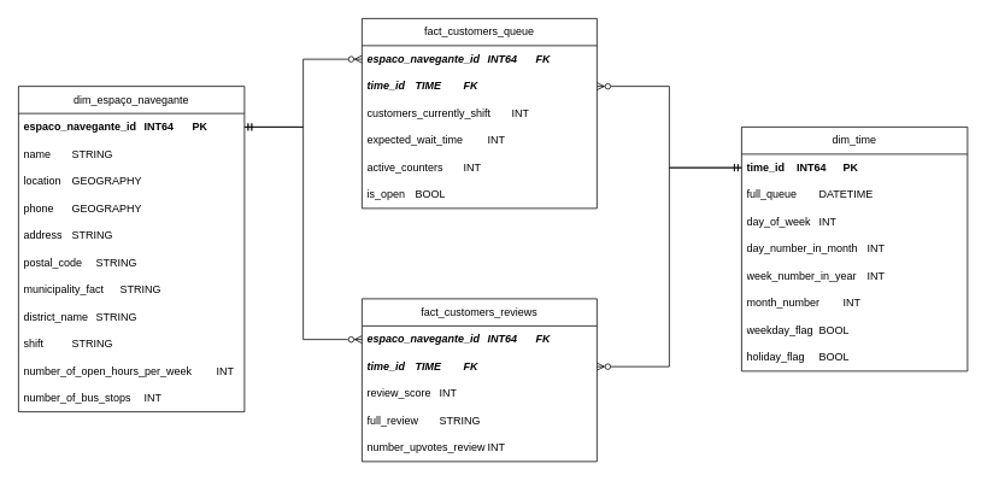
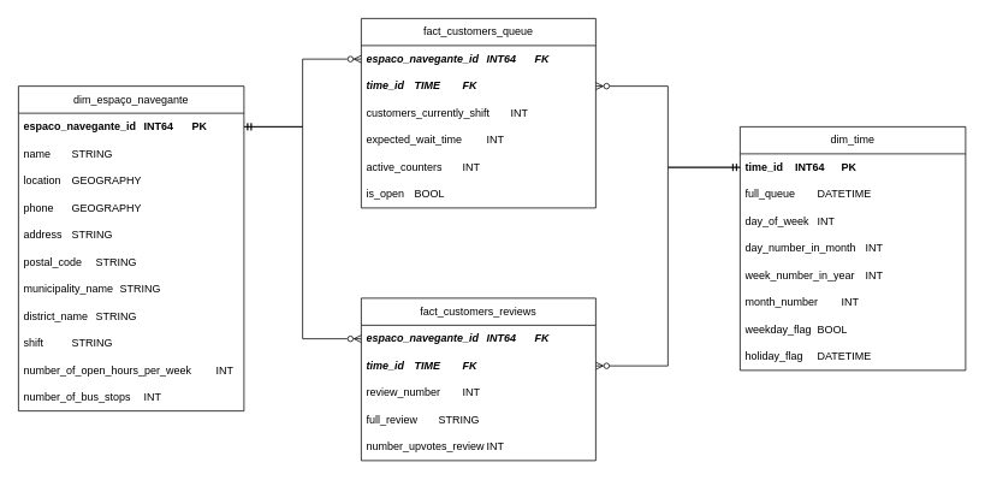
  <mxCell id="0" />
  <mxCell id="1" parent="0" />
  <mxCell id="2" value="dim_espaço_navegante" style="swimlane;fontStyle=0;childLayout=stackLayout;horizontal=1;startSize=30;horizontalStack=0;resizeParent=1;resizeParentMax=0;resizeLast=0;collapsible=1;marginBottom=0;whiteSpace=wrap;html=1;" parent="1" vertex="1"><mxGeometry x="20" y="95" width="250" height="360" as="geometry" /></mxCell>
  <mxCell id="3" value="&lt;b&gt;espaco_navegante_id&lt;span style=&quot;white-space: pre;&quot;&gt;&#09;&lt;/span&gt;INT64&lt;span style=&quot;white-space: pre;&quot;&gt;&#09;&lt;/span&gt;PK&lt;/b&gt;" style="text;strokeColor=none;fillColor=none;align=left;verticalAlign=middle;spacingLeft=4;spacingRight=4;overflow=hidden;points=[[0,0.5],[1,0.5]];portConstraint=eastwest;rotatable=0;whiteSpace=wrap;html=1;" parent="2" vertex="1"><mxGeometry y="30" width="250" height="30" as="geometry" /></mxCell>
  <mxCell id="4" value="name&lt;span style=&quot;white-space: pre;&quot;&gt;&#09;&lt;/span&gt;STRING" style="text;strokeColor=none;fillColor=none;align=left;verticalAlign=middle;spacingLeft=4;spacingRight=4;overflow=hidden;points=[[0,0.5],[1,0.5]];portConstraint=eastwest;rotatable=0;whiteSpace=wrap;html=1;" parent="2" vertex="1"><mxGeometry y="60" width="250" height="30" as="geometry" /></mxCell>
  <mxCell id="5" value="location&lt;span style=&quot;white-space: pre;&quot;&gt;&#09;&lt;/span&gt;GEOGRAPHY" style="text;strokeColor=none;fillColor=none;align=left;verticalAlign=middle;spacingLeft=4;spacingRight=4;overflow=hidden;points=[[0,0.5],[1,0.5]];portConstraint=eastwest;rotatable=0;whiteSpace=wrap;html=1;" parent="2" vertex="1"><mxGeometry y="90" width="250" height="30" as="geometry" /></mxCell>
  <mxCell id="6" value="phone&lt;span style=&quot;white-space: pre;&quot;&gt;&#09;&lt;/span&gt;GEOGRAPHY" style="text;strokeColor=none;fillColor=none;align=left;verticalAlign=middle;spacingLeft=4;spacingRight=4;overflow=hidden;points=[[0,0.5],[1,0.5]];portConstraint=eastwest;rotatable=0;whiteSpace=wrap;html=1;" parent="2" vertex="1"><mxGeometry y="120" width="250" height="30" as="geometry" /></mxCell>
  <mxCell id="7" value="address&lt;span style=&quot;white-space: pre;&quot;&gt;&#09;&lt;/span&gt;STRING" style="text;strokeColor=none;fillColor=none;align=left;verticalAlign=middle;spacingLeft=4;spacingRight=4;overflow=hidden;points=[[0,0.5],[1,0.5]];portConstraint=eastwest;rotatable=0;whiteSpace=wrap;html=1;" parent="2" vertex="1"><mxGeometry y="150" width="250" height="30" as="geometry" /></mxCell>
  <mxCell id="8" value="postal_code&lt;span style=&quot;white-space: pre;&quot;&gt;&#09;&lt;/span&gt;STRING" style="text;strokeColor=none;fillColor=none;align=left;verticalAlign=middle;spacingLeft=4;spacingRight=4;overflow=hidden;points=[[0,0.5],[1,0.5]];portConstraint=eastwest;rotatable=0;whiteSpace=wrap;html=1;" parent="2" vertex="1"><mxGeometry y="180" width="250" height="30" as="geometry" /></mxCell>
- <mxCell id="9" value="municipality_fact&lt;span style=&quot;white-space: pre;&quot;&gt;&#09;&lt;/span&gt;STRING" style="text;strokeColor=none;fillColor=none;align=left;verticalAlign=middle;spacingLeft=4;spacingRight=4;overflow=hidden;points=[[0,0.5],[1,0.5]];portConstraint=eastwest;rotatable=0;whiteSpace=wrap;html=1;" parent="2" vertex="1"><mxGeometry y="210" width="250" height="30" as="geometry" /></mxCell>
+ <mxCell id="9" value="municipality_name&lt;span style=&quot;white-space: pre;&quot;&gt;&#09;&lt;/span&gt;STRING" style="text;strokeColor=none;fillColor=none;align=left;verticalAlign=middle;spacingLeft=4;spacingRight=4;overflow=hidden;points=[[0,0.5],[1,0.5]];portConstraint=eastwest;rotatable=0;whiteSpace=wrap;html=1;" parent="2" vertex="1"><mxGeometry y="210" width="250" height="30" as="geometry" /></mxCell>
  <mxCell id="10" value="district_name&lt;span style=&quot;white-space: pre;&quot;&gt;&#09;&lt;/span&gt;STRING" style="text;strokeColor=none;fillColor=none;align=left;verticalAlign=middle;spacingLeft=4;spacingRight=4;overflow=hidden;points=[[0,0.5],[1,0.5]];portConstraint=eastwest;rotatable=0;whiteSpace=wrap;html=1;" parent="2" vertex="1"><mxGeometry y="240" width="250" height="30" as="geometry" /></mxCell>
  <mxCell id="11" value="shift&lt;span style=&quot;white-space: pre;&quot;&gt;&#09;&lt;/span&gt;&lt;span style=&quot;white-space: pre;&quot;&gt;&#09;&lt;/span&gt;STRING" style="text;strokeColor=none;fillColor=none;align=left;verticalAlign=middle;spacingLeft=4;spacingRight=4;overflow=hidden;points=[[0,0.5],[1,0.5]];portConstraint=eastwest;rotatable=0;whiteSpace=wrap;html=1;" parent="2" vertex="1"><mxGeometry y="270" width="250" height="30" as="geometry" /></mxCell>
  <mxCell id="12" value="number_of_open_hours_per_week&lt;span style=&quot;white-space: pre;&quot;&gt;&#09;&lt;/span&gt;INT" style="text;strokeColor=none;fillColor=none;align=left;verticalAlign=middle;spacingLeft=4;spacingRight=4;overflow=hidden;points=[[0,0.5],[1,0.5]];portConstraint=eastwest;rotatable=0;whiteSpace=wrap;html=1;" vertex="1" parent="2"><mxGeometry y="300" width="250" height="30" as="geometry" /></mxCell>
  <mxCell id="13" value="number_of_bus_stops&lt;span style=&quot;white-space: pre;&quot;&gt;&#09;&lt;/span&gt;INT" style="text;strokeColor=none;fillColor=none;align=left;verticalAlign=middle;spacingLeft=4;spacingRight=4;overflow=hidden;points=[[0,0.5],[1,0.5]];portConstraint=eastwest;rotatable=0;whiteSpace=wrap;html=1;" vertex="1" parent="2"><mxGeometry y="330" width="250" height="30" as="geometry" /></mxCell>
  <mxCell id="14" value="fact_customers_queue" style="swimlane;fontStyle=0;childLayout=stackLayout;horizontal=1;startSize=30;horizontalStack=0;resizeParent=1;resizeParentMax=0;resizeLast=0;collapsible=1;marginBottom=0;whiteSpace=wrap;html=1;" parent="1" vertex="1"><mxGeometry x="400" y="20" width="260" height="210" as="geometry" /></mxCell>
  <mxCell id="15" value="&lt;b&gt;&lt;i&gt;espaco_navegante_id&lt;span style=&quot;white-space: pre;&quot;&gt;&#09;&lt;/span&gt;INT64&lt;span style=&quot;white-space: pre;&quot;&gt;&#09;&lt;/span&gt;FK&lt;/i&gt;&lt;/b&gt;" style="text;strokeColor=none;fillColor=none;align=left;verticalAlign=middle;spacingLeft=4;spacingRight=4;overflow=hidden;points=[[0,0.5],[1,0.5]];portConstraint=eastwest;rotatable=0;whiteSpace=wrap;html=1;" parent="14" vertex="1"><mxGeometry y="30" width="260" height="30" as="geometry" /></mxCell>
  <mxCell id="16" value="&lt;b&gt;&lt;i&gt;time_id&lt;span style=&quot;white-space: pre;&quot;&gt;&#09;&lt;/span&gt;TIME&lt;span style=&quot;white-space: pre;&quot;&gt;&#09;&lt;/span&gt;FK&lt;/i&gt;&lt;/b&gt;" style="text;strokeColor=none;fillColor=none;align=left;verticalAlign=middle;spacingLeft=4;spacingRight=4;overflow=hidden;points=[[0,0.5],[1,0.5]];portConstraint=eastwest;rotatable=0;whiteSpace=wrap;html=1;" parent="14" vertex="1"><mxGeometry y="60" width="260" height="30" as="geometry" /></mxCell>
  <mxCell id="17" value="customers_currently_shift&lt;span style=&quot;white-space: pre;&quot;&gt;&#09;&lt;/span&gt;INT" style="text;strokeColor=none;fillColor=none;align=left;verticalAlign=middle;spacingLeft=4;spacingRight=4;overflow=hidden;points=[[0,0.5],[1,0.5]];portConstraint=eastwest;rotatable=0;whiteSpace=wrap;html=1;" parent="14" vertex="1"><mxGeometry y="90" width="260" height="30" as="geometry" /></mxCell>
  <mxCell id="18" value="expected_wait_time&lt;span style=&quot;white-space: pre;&quot;&gt;&#09;&lt;/span&gt;INT" style="text;strokeColor=none;fillColor=none;align=left;verticalAlign=middle;spacingLeft=4;spacingRight=4;overflow=hidden;points=[[0,0.5],[1,0.5]];portConstraint=eastwest;rotatable=0;whiteSpace=wrap;html=1;" parent="14" vertex="1"><mxGeometry y="120" width="260" height="30" as="geometry" /></mxCell>
  <mxCell id="19" value="active_counters&lt;span style=&quot;white-space: pre;&quot;&gt;&#09;&lt;/span&gt;INT" style="text;strokeColor=none;fillColor=none;align=left;verticalAlign=middle;spacingLeft=4;spacingRight=4;overflow=hidden;points=[[0,0.5],[1,0.5]];portConstraint=eastwest;rotatable=0;whiteSpace=wrap;html=1;" parent="14" vertex="1"><mxGeometry y="150" width="260" height="30" as="geometry" /></mxCell>
  <mxCell id="20" value="is_open&lt;span style=&quot;white-space: pre;&quot;&gt;&#09;&lt;/span&gt;BOOL" style="text;strokeColor=none;fillColor=none;align=left;verticalAlign=middle;spacingLeft=4;spacingRight=4;overflow=hidden;points=[[0,0.5],[1,0.5]];portConstraint=eastwest;rotatable=0;whiteSpace=wrap;html=1;" parent="14" vertex="1"><mxGeometry y="180" width="260" height="30" as="geometry" /></mxCell>
  <mxCell id="21" style="edgeStyle=orthogonalEdgeStyle;rounded=0;orthogonalLoop=1;jettySize=auto;html=1;startArrow=ERmandOne;startFill=0;endArrow=ERzeroToMany;endFill=0;" parent="1" source="3" target="15" edge="1"><mxGeometry relative="1" as="geometry" /></mxCell>
  <mxCell id="22" value="dim_time" style="swimlane;fontStyle=0;childLayout=stackLayout;horizontal=1;startSize=30;horizontalStack=0;resizeParent=1;resizeParentMax=0;resizeLast=0;collapsible=1;marginBottom=0;whiteSpace=wrap;html=1;" parent="1" vertex="1"><mxGeometry x="820" y="140" width="250" height="270" as="geometry" /></mxCell>
  <mxCell id="23" value="&lt;b&gt;time_id&lt;span style=&quot;&quot;&gt;&lt;span style=&quot;white-space: pre;&quot;&gt;&amp;nbsp;&amp;nbsp;&amp;nbsp;&amp;nbsp;&lt;/span&gt;&lt;/span&gt;INT64&lt;span style=&quot;white-space: pre;&quot;&gt;&#09;&lt;/span&gt;PK&lt;/b&gt;" style="text;strokeColor=none;fillColor=none;align=left;verticalAlign=middle;spacingLeft=4;spacingRight=4;overflow=hidden;points=[[0,0.5],[1,0.5]];portConstraint=eastwest;rotatable=0;whiteSpace=wrap;html=1;" parent="22" vertex="1"><mxGeometry y="30" width="250" height="30" as="geometry" /></mxCell>
  <mxCell id="24" value="full_queue&lt;span style=&quot;white-space: pre;&quot;&gt;&#09;&lt;/span&gt;DATETIME" style="text;strokeColor=none;fillColor=none;align=left;verticalAlign=middle;spacingLeft=4;spacingRight=4;overflow=hidden;points=[[0,0.5],[1,0.5]];portConstraint=eastwest;rotatable=0;whiteSpace=wrap;html=1;" parent="22" vertex="1"><mxGeometry y="60" width="250" height="30" as="geometry" /></mxCell>
  <mxCell id="25" value="day_of_week&lt;span style=&quot;white-space: pre;&quot;&gt;&#09;&lt;/span&gt;INT" style="text;strokeColor=none;fillColor=none;align=left;verticalAlign=middle;spacingLeft=4;spacingRight=4;overflow=hidden;points=[[0,0.5],[1,0.5]];portConstraint=eastwest;rotatable=0;whiteSpace=wrap;html=1;" parent="22" vertex="1"><mxGeometry y="90" width="250" height="30" as="geometry" /></mxCell>
  <mxCell id="26" value="day_number_in_month&lt;span style=&quot;white-space: pre;&quot;&gt;&#09;&lt;/span&gt;INT" style="text;strokeColor=none;fillColor=none;align=left;verticalAlign=middle;spacingLeft=4;spacingRight=4;overflow=hidden;points=[[0,0.5],[1,0.5]];portConstraint=eastwest;rotatable=0;whiteSpace=wrap;html=1;" parent="22" vertex="1"><mxGeometry y="120" width="250" height="30" as="geometry" /></mxCell>
  <mxCell id="27" value="week_number_in_year&lt;span style=&quot;white-space: pre;&quot;&gt;&#09;&lt;/span&gt;INT" style="text;strokeColor=none;fillColor=none;align=left;verticalAlign=middle;spacingLeft=4;spacingRight=4;overflow=hidden;points=[[0,0.5],[1,0.5]];portConstraint=eastwest;rotatable=0;whiteSpace=wrap;html=1;" parent="22" vertex="1"><mxGeometry y="150" width="250" height="30" as="geometry" /></mxCell>
  <mxCell id="28" value="month_number&lt;span style=&quot;white-space: pre;&quot;&gt;&#09;&lt;/span&gt;INT" style="text;strokeColor=none;fillColor=none;align=left;verticalAlign=middle;spacingLeft=4;spacingRight=4;overflow=hidden;points=[[0,0.5],[1,0.5]];portConstraint=eastwest;rotatable=0;whiteSpace=wrap;html=1;" parent="22" vertex="1"><mxGeometry y="180" width="250" height="30" as="geometry" /></mxCell>
  <mxCell id="29" value="weekday_flag&lt;span style=&quot;white-space: pre;&quot;&gt;&#09;&lt;/span&gt;BOOL" style="text;strokeColor=none;fillColor=none;align=left;verticalAlign=middle;spacingLeft=4;spacingRight=4;overflow=hidden;points=[[0,0.5],[1,0.5]];portConstraint=eastwest;rotatable=0;whiteSpace=wrap;html=1;" parent="22" vertex="1"><mxGeometry y="210" width="250" height="30" as="geometry" /></mxCell>
- <mxCell id="30" value="holiday_flag&lt;span style=&quot;white-space: pre;&quot;&gt;&#09;&lt;/span&gt;BOOL" style="text;strokeColor=none;fillColor=none;align=left;verticalAlign=middle;spacingLeft=4;spacingRight=4;overflow=hidden;points=[[0,0.5],[1,0.5]];portConstraint=eastwest;rotatable=0;whiteSpace=wrap;html=1;" parent="22" vertex="1"><mxGeometry y="240" width="250" height="30" as="geometry" /></mxCell>
+ <mxCell id="30" value="holiday_flag&lt;span style=&quot;white-space: pre;&quot;&gt;&#09;&lt;/span&gt;DATETIME" style="text;strokeColor=none;fillColor=none;align=left;verticalAlign=middle;spacingLeft=4;spacingRight=4;overflow=hidden;points=[[0,0.5],[1,0.5]];portConstraint=eastwest;rotatable=0;whiteSpace=wrap;html=1;" parent="22" vertex="1"><mxGeometry y="240" width="250" height="30" as="geometry" /></mxCell>
  <mxCell id="31" style="edgeStyle=orthogonalEdgeStyle;rounded=0;orthogonalLoop=1;jettySize=auto;html=1;startArrow=ERmandOne;startFill=0;endArrow=ERzeroToMany;endFill=0;" parent="1" source="23" target="16" edge="1"><mxGeometry relative="1" as="geometry" /></mxCell>
  <mxCell id="32" value="fact_customers_reviews" style="swimlane;fontStyle=0;childLayout=stackLayout;horizontal=1;startSize=30;horizontalStack=0;resizeParent=1;resizeParentMax=0;resizeLast=0;collapsible=1;marginBottom=0;whiteSpace=wrap;html=1;" parent="1" vertex="1"><mxGeometry x="400" y="330" width="260" height="180" as="geometry" /></mxCell>
  <mxCell id="33" value="&lt;b&gt;&lt;i&gt;espaco_navegante_id&lt;span style=&quot;white-space: pre;&quot;&gt;&#09;&lt;/span&gt;INT64&lt;span style=&quot;white-space: pre;&quot;&gt;&#09;&lt;/span&gt;FK&lt;/i&gt;&lt;/b&gt;" style="text;strokeColor=none;fillColor=none;align=left;verticalAlign=middle;spacingLeft=4;spacingRight=4;overflow=hidden;points=[[0,0.5],[1,0.5]];portConstraint=eastwest;rotatable=0;whiteSpace=wrap;html=1;" parent="32" vertex="1"><mxGeometry y="30" width="260" height="30" as="geometry" /></mxCell>
  <mxCell id="34" value="&lt;b&gt;&lt;i&gt;time_id&lt;span style=&quot;white-space: pre;&quot;&gt;&#09;&lt;/span&gt;TIME&lt;span style=&quot;white-space: pre;&quot;&gt;&#09;&lt;/span&gt;FK&lt;/i&gt;&lt;/b&gt;" style="text;strokeColor=none;fillColor=none;align=left;verticalAlign=middle;spacingLeft=4;spacingRight=4;overflow=hidden;points=[[0,0.5],[1,0.5]];portConstraint=eastwest;rotatable=0;whiteSpace=wrap;html=1;" parent="32" vertex="1"><mxGeometry y="60" width="260" height="30" as="geometry" /></mxCell>
- <mxCell id="35" value="review_score&lt;span style=&quot;white-space: pre;&quot;&gt;&#09;&lt;/span&gt;INT" style="text;strokeColor=none;fillColor=none;align=left;verticalAlign=middle;spacingLeft=4;spacingRight=4;overflow=hidden;points=[[0,0.5],[1,0.5]];portConstraint=eastwest;rotatable=0;whiteSpace=wrap;html=1;" parent="32" vertex="1"><mxGeometry y="90" width="260" height="30" as="geometry" /></mxCell>
+ <mxCell id="35" value="review_number&lt;span style=&quot;white-space: pre;&quot;&gt;&#09;&lt;/span&gt;INT" style="text;strokeColor=none;fillColor=none;align=left;verticalAlign=middle;spacingLeft=4;spacingRight=4;overflow=hidden;points=[[0,0.5],[1,0.5]];portConstraint=eastwest;rotatable=0;whiteSpace=wrap;html=1;" parent="32" vertex="1"><mxGeometry y="90" width="260" height="30" as="geometry" /></mxCell>
  <mxCell id="36" value="full_review&lt;span style=&quot;white-space: pre;&quot;&gt;&#09;&lt;/span&gt;STRING" style="text;strokeColor=none;fillColor=none;align=left;verticalAlign=middle;spacingLeft=4;spacingRight=4;overflow=hidden;points=[[0,0.5],[1,0.5]];portConstraint=eastwest;rotatable=0;whiteSpace=wrap;html=1;" parent="32" vertex="1"><mxGeometry y="120" width="260" height="30" as="geometry" /></mxCell>
  <mxCell id="37" value="number_upvotes_review&lt;span style=&quot;white-space: pre;&quot;&gt;&#09;&lt;/span&gt;INT" style="text;strokeColor=none;fillColor=none;align=left;verticalAlign=middle;spacingLeft=4;spacingRight=4;overflow=hidden;points=[[0,0.5],[1,0.5]];portConstraint=eastwest;rotatable=0;whiteSpace=wrap;html=1;" parent="32" vertex="1"><mxGeometry y="150" width="260" height="30" as="geometry" /></mxCell>
  <mxCell id="38" style="edgeStyle=orthogonalEdgeStyle;rounded=0;orthogonalLoop=1;jettySize=auto;html=1;startArrow=ERmandOne;startFill=0;endArrow=ERzeroToMany;endFill=0;" parent="1" source="3" target="33" edge="1"><mxGeometry relative="1" as="geometry" /></mxCell>
  <mxCell id="39" style="edgeStyle=orthogonalEdgeStyle;rounded=0;orthogonalLoop=1;jettySize=auto;html=1;startArrow=ERzeroToMany;startFill=0;endArrow=ERmandOne;endFill=0;" parent="1" source="34" target="23" edge="1"><mxGeometry relative="1" as="geometry" /></mxCell>
